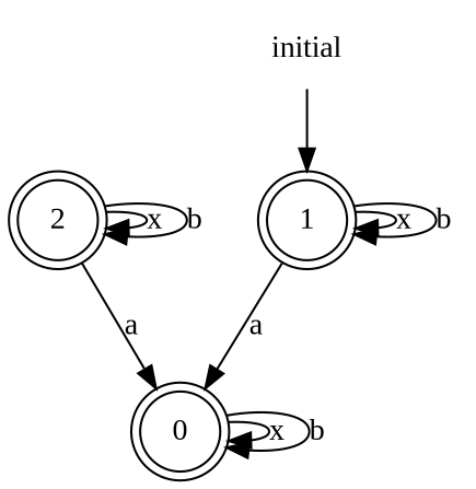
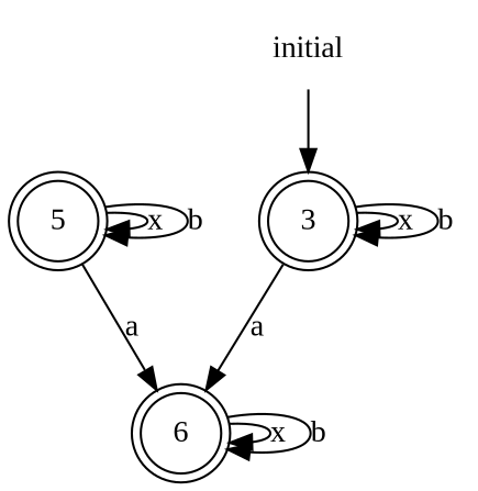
  digraph {
    fontname="Liberation Serif"
    rankdir=TB
    node [fontname="Liberation Serif" shape=doublecircle]
    edge [fontname="Liberation Serif"]
-   0
-   2
-   1
+   0 [label=6]
+   2 [label=5]
+   1 [label=3]
    initial [shape=plaintext]
    0 -> 0 [label=x]
    0 -> 0 [label=b]
    2 -> 0 [label=a]
    2 -> 2 [label=x]
    2 -> 2 [label=b]
    1 -> 0 [label=a]
    1 -> 1 [label=x]
    1 -> 1 [label=b]
    initial -> 1
  }
